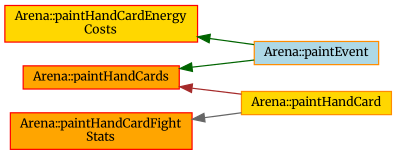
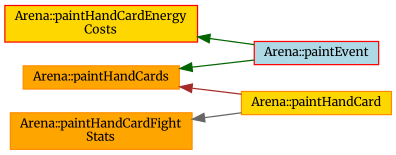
  digraph {
    fontname=Merriweather
    rankdir=LR
    node [color=darkorange fillcolor=gold fontname=Merriweather fontsize=10 shape=record style=filled]
    edge [color=darkgreen dir=back fontname=Merriweather fontsize=10 labelfontname=Helvetica labelfontsize=10 style=solid]
    n1 [color=red fontcolor=black height=0.2 label="Arena::paintHandCardEnergy\lCosts" width=0.4]
-   n2 [fillcolor=lightblue height=0.2 label="Arena::paintEvent" width=0.4]
-   n3 [color=red fillcolor=orange height=0.2 label="Arena::paintHandCardFight\lStats" width=0.4]
+   n2 [color=red fillcolor=lightblue height=0.2 label="Arena::paintEvent" width=0.4]
+   n3 [fillcolor=orange height=0.2 label="Arena::paintHandCardFight\lStats" width=0.4]
    n4 [height=0.2 label="Arena::paintHandCard" width=0.4]
-   n5 [color=red fillcolor=orange height=0.2 label="Arena::paintHandCards" width=0.4]
+   n5 [fillcolor=orange height=0.2 label="Arena::paintHandCards" width=0.4]
    n1 -> n2
    n3 -> n4 [color=gray40]
    n5 -> n2
    n5 -> n4 [color=brown]
  }
